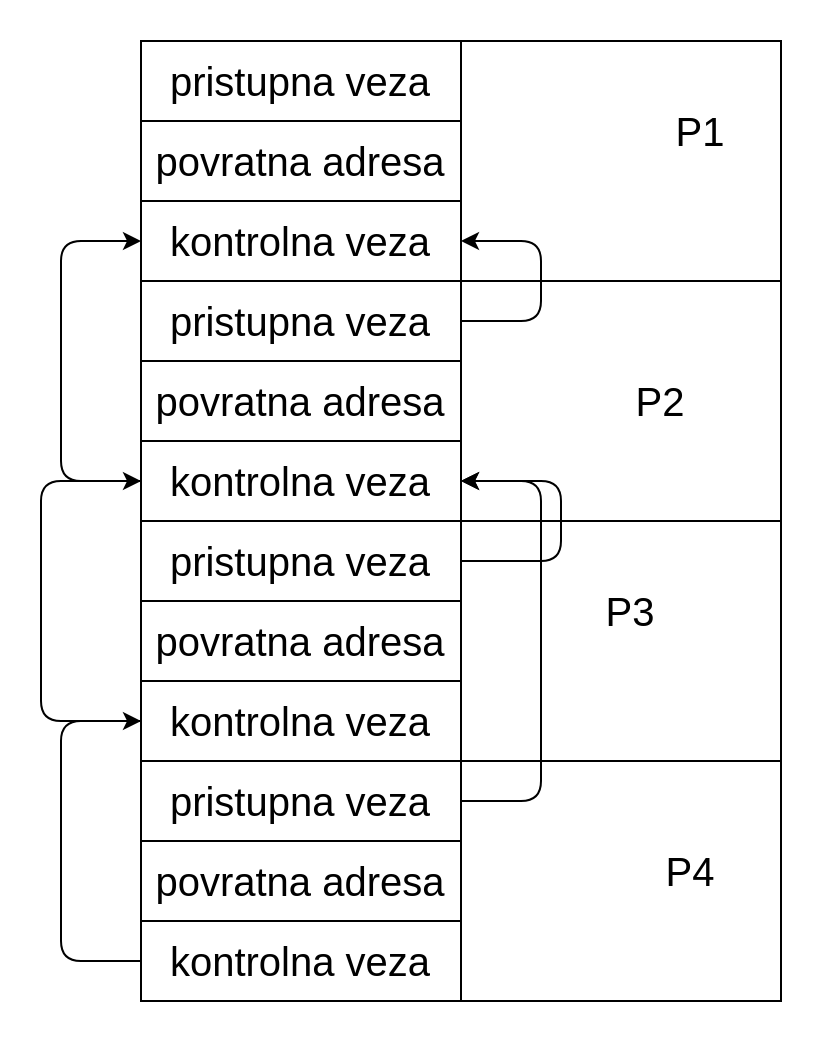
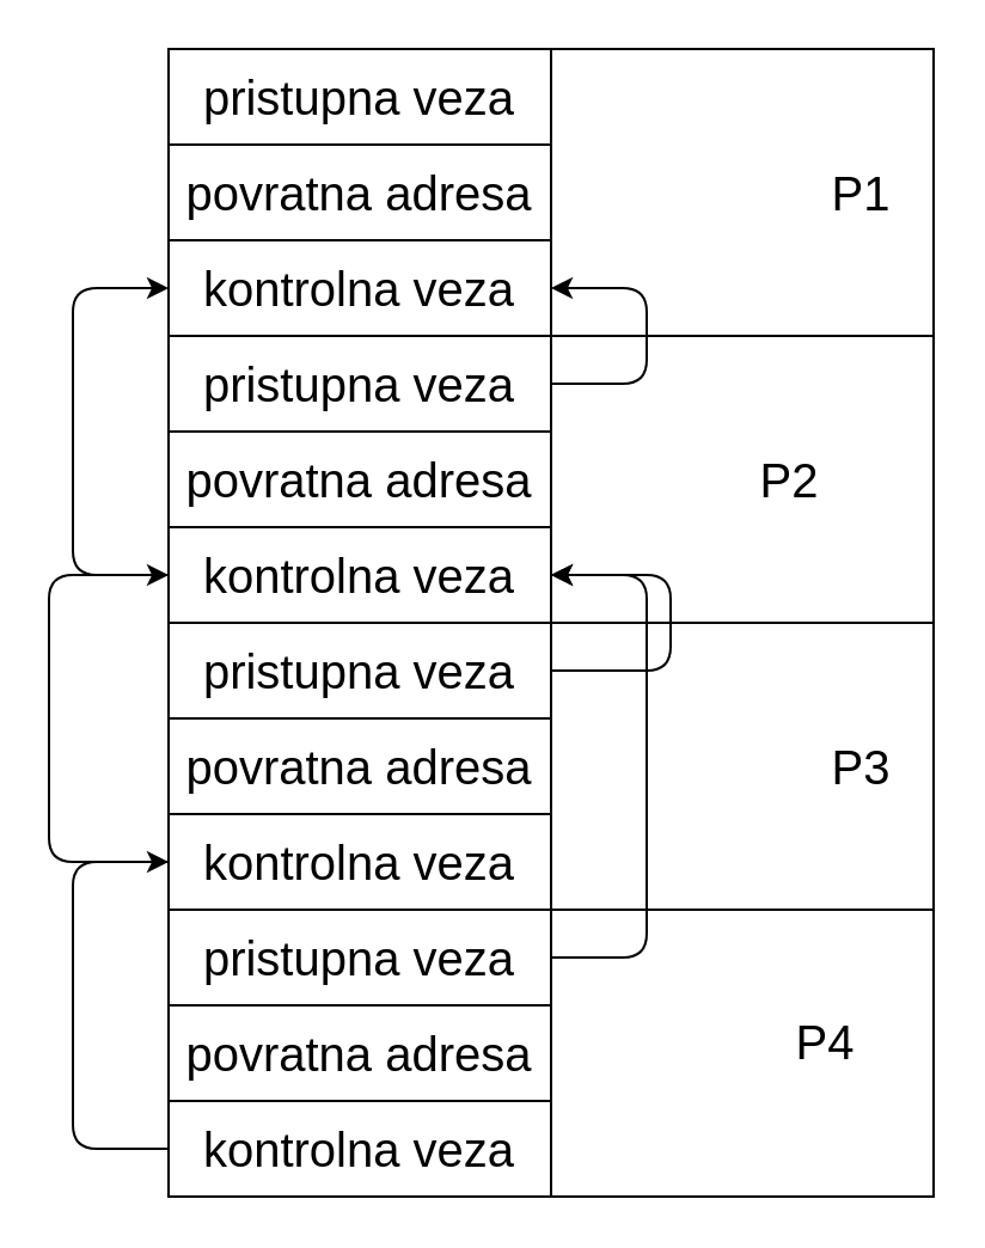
  <mxCell id="0" />
  <mxCell id="1" parent="0" />
  <mxCell id="2" value="" style="rounded=0;whiteSpace=wrap;html=1;" vertex="1" parent="1"><mxGeometry x="70" y="140" width="320" height="120" as="geometry" /></mxCell>
  <mxCell id="3" value="" style="rounded=0;whiteSpace=wrap;html=1;" vertex="1" parent="1"><mxGeometry x="70" y="380" width="320" height="120" as="geometry" /></mxCell>
  <mxCell id="4" value="" style="rounded=0;whiteSpace=wrap;html=1;" vertex="1" parent="1"><mxGeometry x="70" y="260" width="320" height="120" as="geometry" /></mxCell>
  <mxCell id="5" value="" style="rounded=0;whiteSpace=wrap;html=1;" vertex="1" parent="1"><mxGeometry x="70" y="20" width="320" height="120" as="geometry" /></mxCell>
  <mxCell id="6" value="&lt;font style=&quot;font-size: 20px&quot;&gt;pristupna veza&lt;/font&gt;" style="rounded=0;whiteSpace=wrap;html=1;" vertex="1" parent="1"><mxGeometry x="70" y="20" width="160" height="40" as="geometry" /></mxCell>
  <mxCell id="7" value="&lt;font style=&quot;font-size: 20px&quot;&gt;povratna adresa&lt;/font&gt;" style="rounded=0;whiteSpace=wrap;html=1;" vertex="1" parent="1"><mxGeometry x="70" y="60" width="160" height="40" as="geometry" /></mxCell>
  <mxCell id="8" value="&lt;span style=&quot;font-size: 20px&quot;&gt;kontrolna veza&lt;/span&gt;" style="rounded=0;whiteSpace=wrap;html=1;" vertex="1" parent="1"><mxGeometry x="70" y="100" width="160" height="40" as="geometry" /></mxCell>
  <mxCell id="9" value="&lt;font style=&quot;font-size: 20px&quot;&gt;pristupna veza&lt;/font&gt;" style="rounded=0;whiteSpace=wrap;html=1;" vertex="1" parent="1"><mxGeometry x="70" y="140" width="160" height="40" as="geometry" /></mxCell>
  <mxCell id="10" value="&lt;font style=&quot;font-size: 20px&quot;&gt;povratna adresa&lt;/font&gt;" style="rounded=0;whiteSpace=wrap;html=1;" vertex="1" parent="1"><mxGeometry x="70" y="180" width="160" height="40" as="geometry" /></mxCell>
  <mxCell id="11" value="&lt;span style=&quot;font-size: 20px&quot;&gt;kontrolna veza&lt;/span&gt;" style="rounded=0;whiteSpace=wrap;html=1;" vertex="1" parent="1"><mxGeometry x="70" y="220" width="160" height="40" as="geometry" /></mxCell>
  <mxCell id="12" value="&lt;font style=&quot;font-size: 20px&quot;&gt;pristupna veza&lt;/font&gt;" style="rounded=0;whiteSpace=wrap;html=1;" vertex="1" parent="1"><mxGeometry x="70" y="260" width="160" height="40" as="geometry" /></mxCell>
  <mxCell id="13" value="&lt;font style=&quot;font-size: 20px&quot;&gt;povratna adresa&lt;/font&gt;" style="rounded=0;whiteSpace=wrap;html=1;" vertex="1" parent="1"><mxGeometry x="70" y="300" width="160" height="40" as="geometry" /></mxCell>
  <mxCell id="14" value="&lt;span style=&quot;font-size: 20px&quot;&gt;kontrolna veza&lt;/span&gt;" style="rounded=0;whiteSpace=wrap;html=1;" vertex="1" parent="1"><mxGeometry x="70" y="340" width="160" height="40" as="geometry" /></mxCell>
  <mxCell id="15" value="&lt;font style=&quot;font-size: 20px&quot;&gt;pristupna veza&lt;/font&gt;" style="rounded=0;whiteSpace=wrap;html=1;" vertex="1" parent="1"><mxGeometry x="70" y="380" width="160" height="40" as="geometry" /></mxCell>
  <mxCell id="16" value="&lt;font style=&quot;font-size: 20px&quot;&gt;povratna adresa&lt;/font&gt;" style="rounded=0;whiteSpace=wrap;html=1;" vertex="1" parent="1"><mxGeometry x="70" y="420" width="160" height="40" as="geometry" /></mxCell>
  <mxCell id="17" value="&lt;span style=&quot;font-size: 20px&quot;&gt;kontrolna veza&lt;/span&gt;" style="rounded=0;whiteSpace=wrap;html=1;" vertex="1" parent="1"><mxGeometry x="70" y="460" width="160" height="40" as="geometry" /></mxCell>
- <mxCell id="18" value="&lt;font style=&quot;font-size: 20px&quot;&gt;P1&lt;/font&gt;" style="text;html=1;strokeColor=none;fillColor=none;align=center;verticalAlign=middle;whiteSpace=wrap;rounded=0;" vertex="1" parent="1"><mxGeometry x="320" y="50" width="60" height="30" as="geometry" /></mxCell>
+ <mxCell id="18" value="&lt;font style=&quot;font-size: 20px&quot;&gt;P1&lt;/font&gt;" style="text;html=1;strokeColor=none;fillColor=none;align=center;verticalAlign=middle;whiteSpace=wrap;rounded=0;" vertex="1" parent="1"><mxGeometry x="330" y="65" width="60" height="30" as="geometry" /></mxCell>
  <mxCell id="19" value="&lt;font style=&quot;font-size: 20px&quot;&gt;P2&lt;/font&gt;" style="text;html=1;strokeColor=none;fillColor=none;align=center;verticalAlign=middle;whiteSpace=wrap;rounded=0;" vertex="1" parent="1"><mxGeometry x="300" y="185" width="60" height="30" as="geometry" /></mxCell>
- <mxCell id="20" value="&lt;font style=&quot;font-size: 20px&quot;&gt;P3&lt;/font&gt;" style="text;html=1;strokeColor=none;fillColor=none;align=center;verticalAlign=middle;whiteSpace=wrap;rounded=0;" vertex="1" parent="1"><mxGeometry x="285" y="290" width="60" height="30" as="geometry" /></mxCell>
+ <mxCell id="20" value="&lt;font style=&quot;font-size: 20px&quot;&gt;P3&lt;/font&gt;" style="text;html=1;strokeColor=none;fillColor=none;align=center;verticalAlign=middle;whiteSpace=wrap;rounded=0;" vertex="1" parent="1"><mxGeometry x="330" y="305" width="60" height="30" as="geometry" /></mxCell>
  <mxCell id="21" value="&lt;font style=&quot;font-size: 20px&quot;&gt;P4&lt;/font&gt;" style="text;html=1;strokeColor=none;fillColor=none;align=center;verticalAlign=middle;whiteSpace=wrap;rounded=0;" vertex="1" parent="1"><mxGeometry x="315" y="420" width="60" height="30" as="geometry" /></mxCell>
  <mxCell id="22" value="" style="endArrow=classic;html=1;fontSize=20;exitX=0;exitY=0.5;exitDx=0;exitDy=0;entryX=0;entryY=0.5;entryDx=0;entryDy=0;" edge="1" parent="1" source="17" target="14"><mxGeometry width="50" height="50" relative="1" as="geometry"><mxPoint x="-100" y="360" as="sourcePoint" /><mxPoint x="-50" y="310" as="targetPoint" /><Array as="points"><mxPoint x="30" y="480" /><mxPoint x="30" y="360" /></Array></mxGeometry></mxCell>
  <mxCell id="23" value="" style="endArrow=classic;html=1;fontSize=20;exitX=0;exitY=0.5;exitDx=0;exitDy=0;entryX=0;entryY=0.5;entryDx=0;entryDy=0;" edge="1" parent="1" source="14" target="11"><mxGeometry width="50" height="50" relative="1" as="geometry"><mxPoint x="-90" y="260" as="sourcePoint" /><mxPoint x="-40" y="210" as="targetPoint" /><Array as="points"><mxPoint x="20" y="360" /><mxPoint x="20" y="240" /></Array></mxGeometry></mxCell>
  <mxCell id="24" value="" style="endArrow=classic;html=1;fontSize=20;exitX=0;exitY=0.5;exitDx=0;exitDy=0;entryX=0;entryY=0.5;entryDx=0;entryDy=0;" edge="1" parent="1" source="11" target="8"><mxGeometry width="50" height="50" relative="1" as="geometry"><mxPoint x="-70" y="100" as="sourcePoint" /><mxPoint x="-20" y="50" as="targetPoint" /><Array as="points"><mxPoint x="30" y="240" /><mxPoint x="30" y="120" /></Array></mxGeometry></mxCell>
  <mxCell id="25" value="" style="endArrow=classic;html=1;fontSize=20;exitX=1;exitY=0.5;exitDx=0;exitDy=0;entryX=1;entryY=0.5;entryDx=0;entryDy=0;" edge="1" parent="1" source="15" target="11"><mxGeometry width="50" height="50" relative="1" as="geometry"><mxPoint x="240" y="610" as="sourcePoint" /><mxPoint x="290" y="560" as="targetPoint" /><Array as="points"><mxPoint x="270" y="400" /><mxPoint x="270" y="240" /></Array></mxGeometry></mxCell>
  <mxCell id="26" value="" style="endArrow=classic;html=1;fontSize=20;exitX=1;exitY=0.5;exitDx=0;exitDy=0;entryX=1;entryY=0.5;entryDx=0;entryDy=0;" edge="1" parent="1" source="12" target="11"><mxGeometry width="50" height="50" relative="1" as="geometry"><mxPoint x="440" y="300" as="sourcePoint" /><mxPoint x="490" y="250" as="targetPoint" /><Array as="points"><mxPoint x="280" y="280" /><mxPoint x="280" y="240" /></Array></mxGeometry></mxCell>
  <mxCell id="27" value="" style="endArrow=classic;html=1;fontSize=20;exitX=1;exitY=0.5;exitDx=0;exitDy=0;entryX=1;entryY=0.5;entryDx=0;entryDy=0;" edge="1" parent="1" source="9" target="8"><mxGeometry width="50" height="50" relative="1" as="geometry"><mxPoint x="450" y="170" as="sourcePoint" /><mxPoint x="500" y="120" as="targetPoint" /><Array as="points"><mxPoint x="270" y="160" /><mxPoint x="270" y="120" /></Array></mxGeometry></mxCell>
